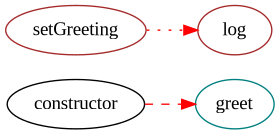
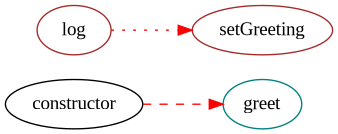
  strict digraph {
    fontname="Liberation Serif"
    rankdir=LR
    node [color=brown fontname="Liberation Serif"]
    edge [color=red fontname="Liberation Serif"]
    constructor [color=black]
    greet [color=teal]
    setGreeting
    log
    constructor -> greet [style=dashed]
-   setGreeting -> log [style=dotted]
+   log -> setGreeting [style=dotted]
  }
